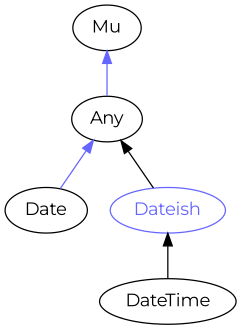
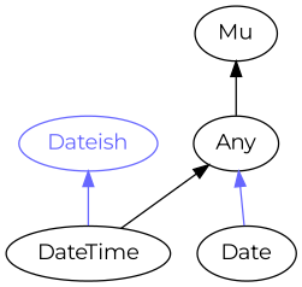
  digraph {
    bgcolor="#FFFFFF"
    fontname=Montserrat
    rankdir=BT
    splines=polyline
    node [color="#000000" fontcolor="#000000" fontname=Montserrat]
    edge [color="#000000" fontname=Montserrat]
    Dateish [color="#6666FF" fontcolor="#6666FF"]
    Any
    Mu
    DateTime
    Date
-   Any -> Mu [color="#6666FF"]
-   DateTime -> Dateish
-   Dateish -> Any
+   Any -> Mu
+   DateTime -> Dateish [color="#6666FF"]
+   DateTime -> Any
    Date -> Any [color="#6666FF"]
  }
